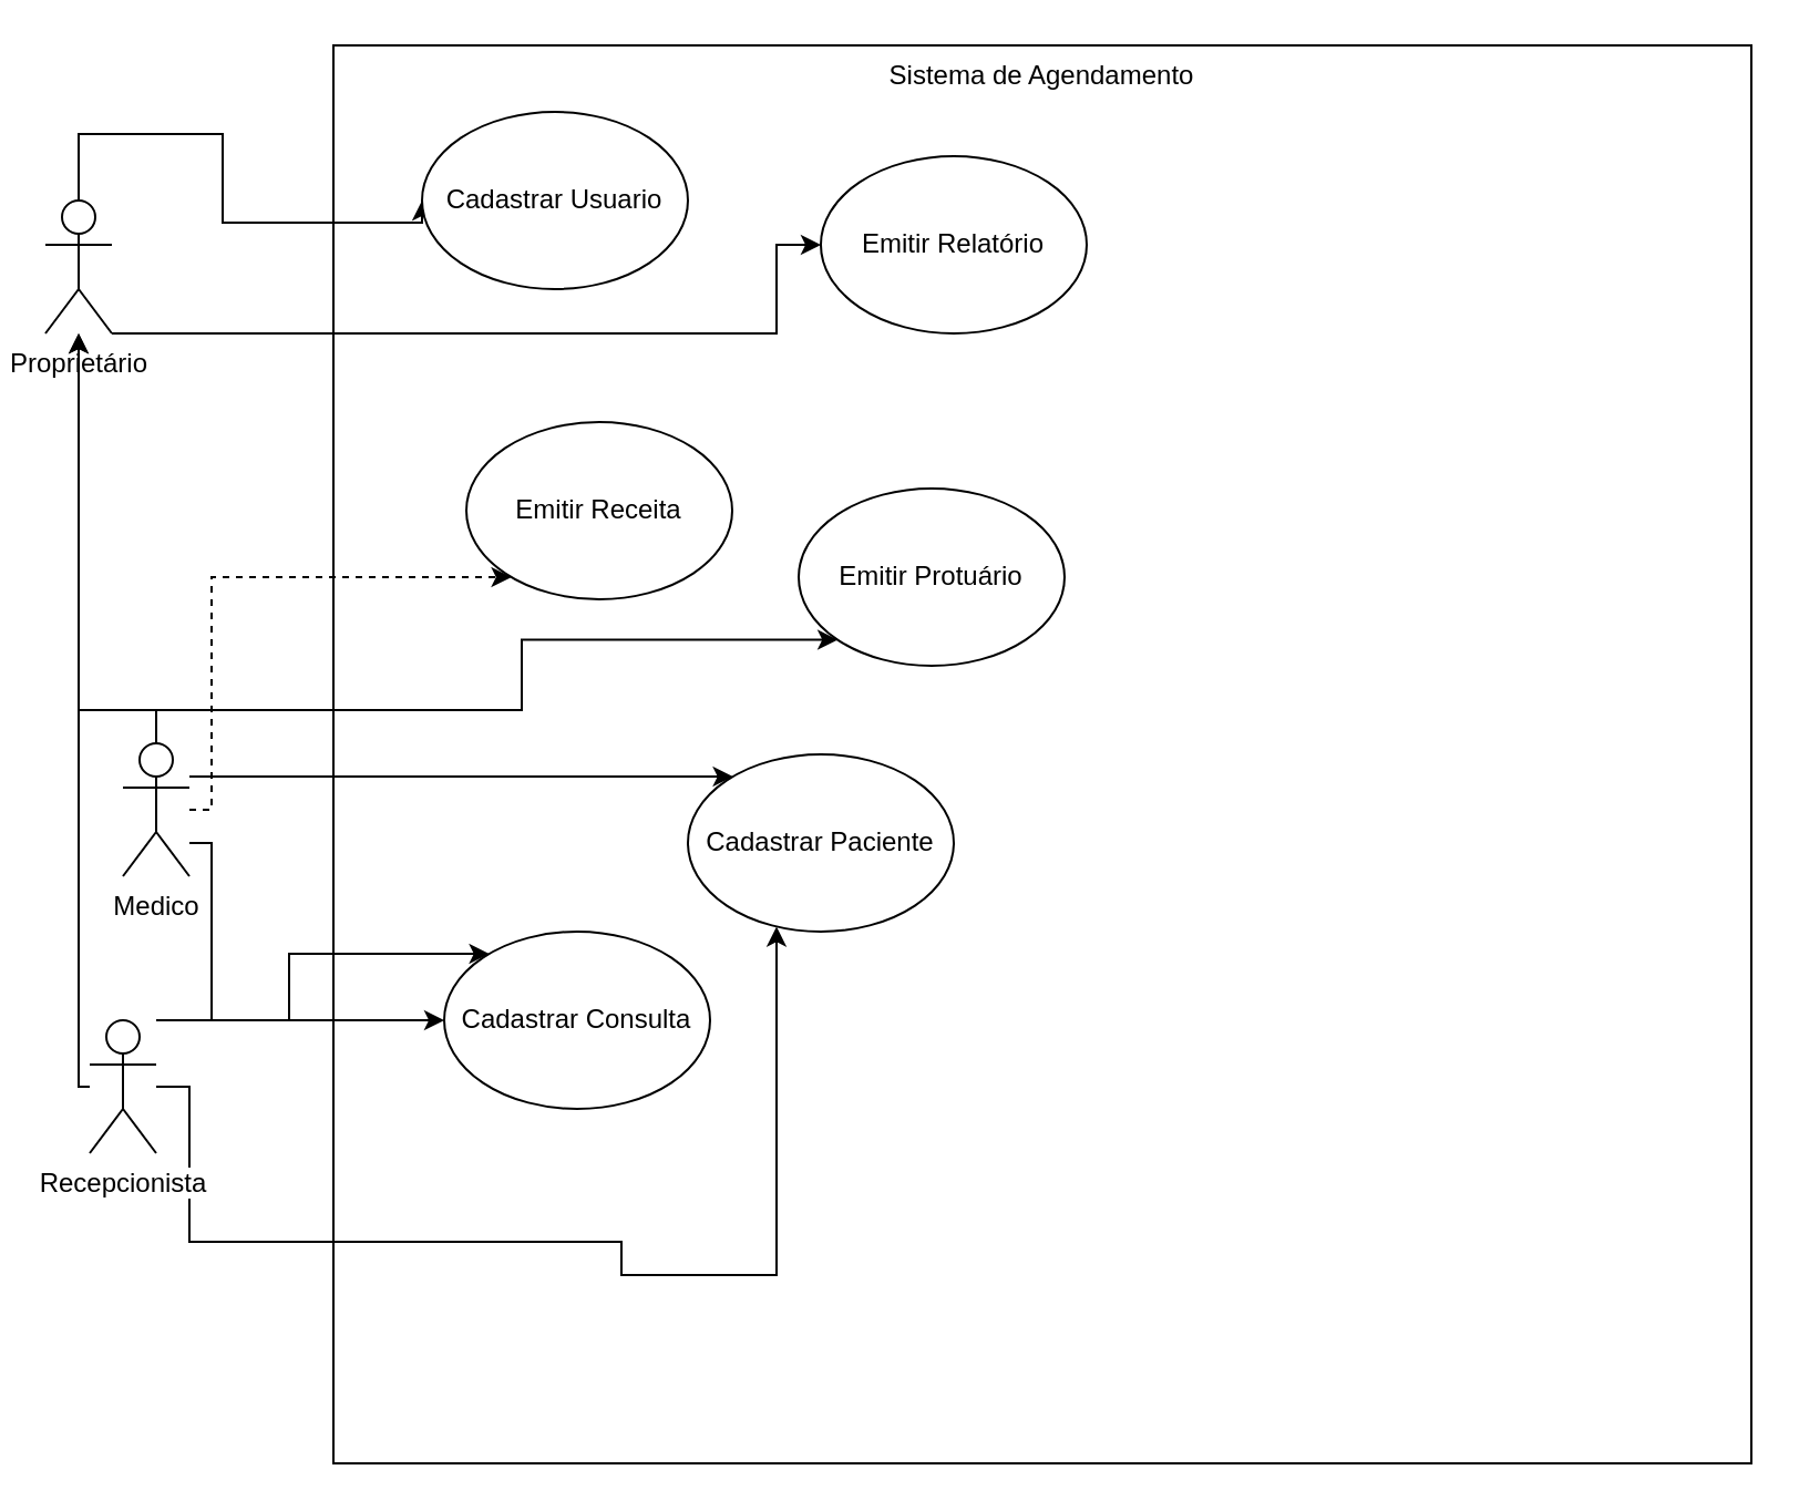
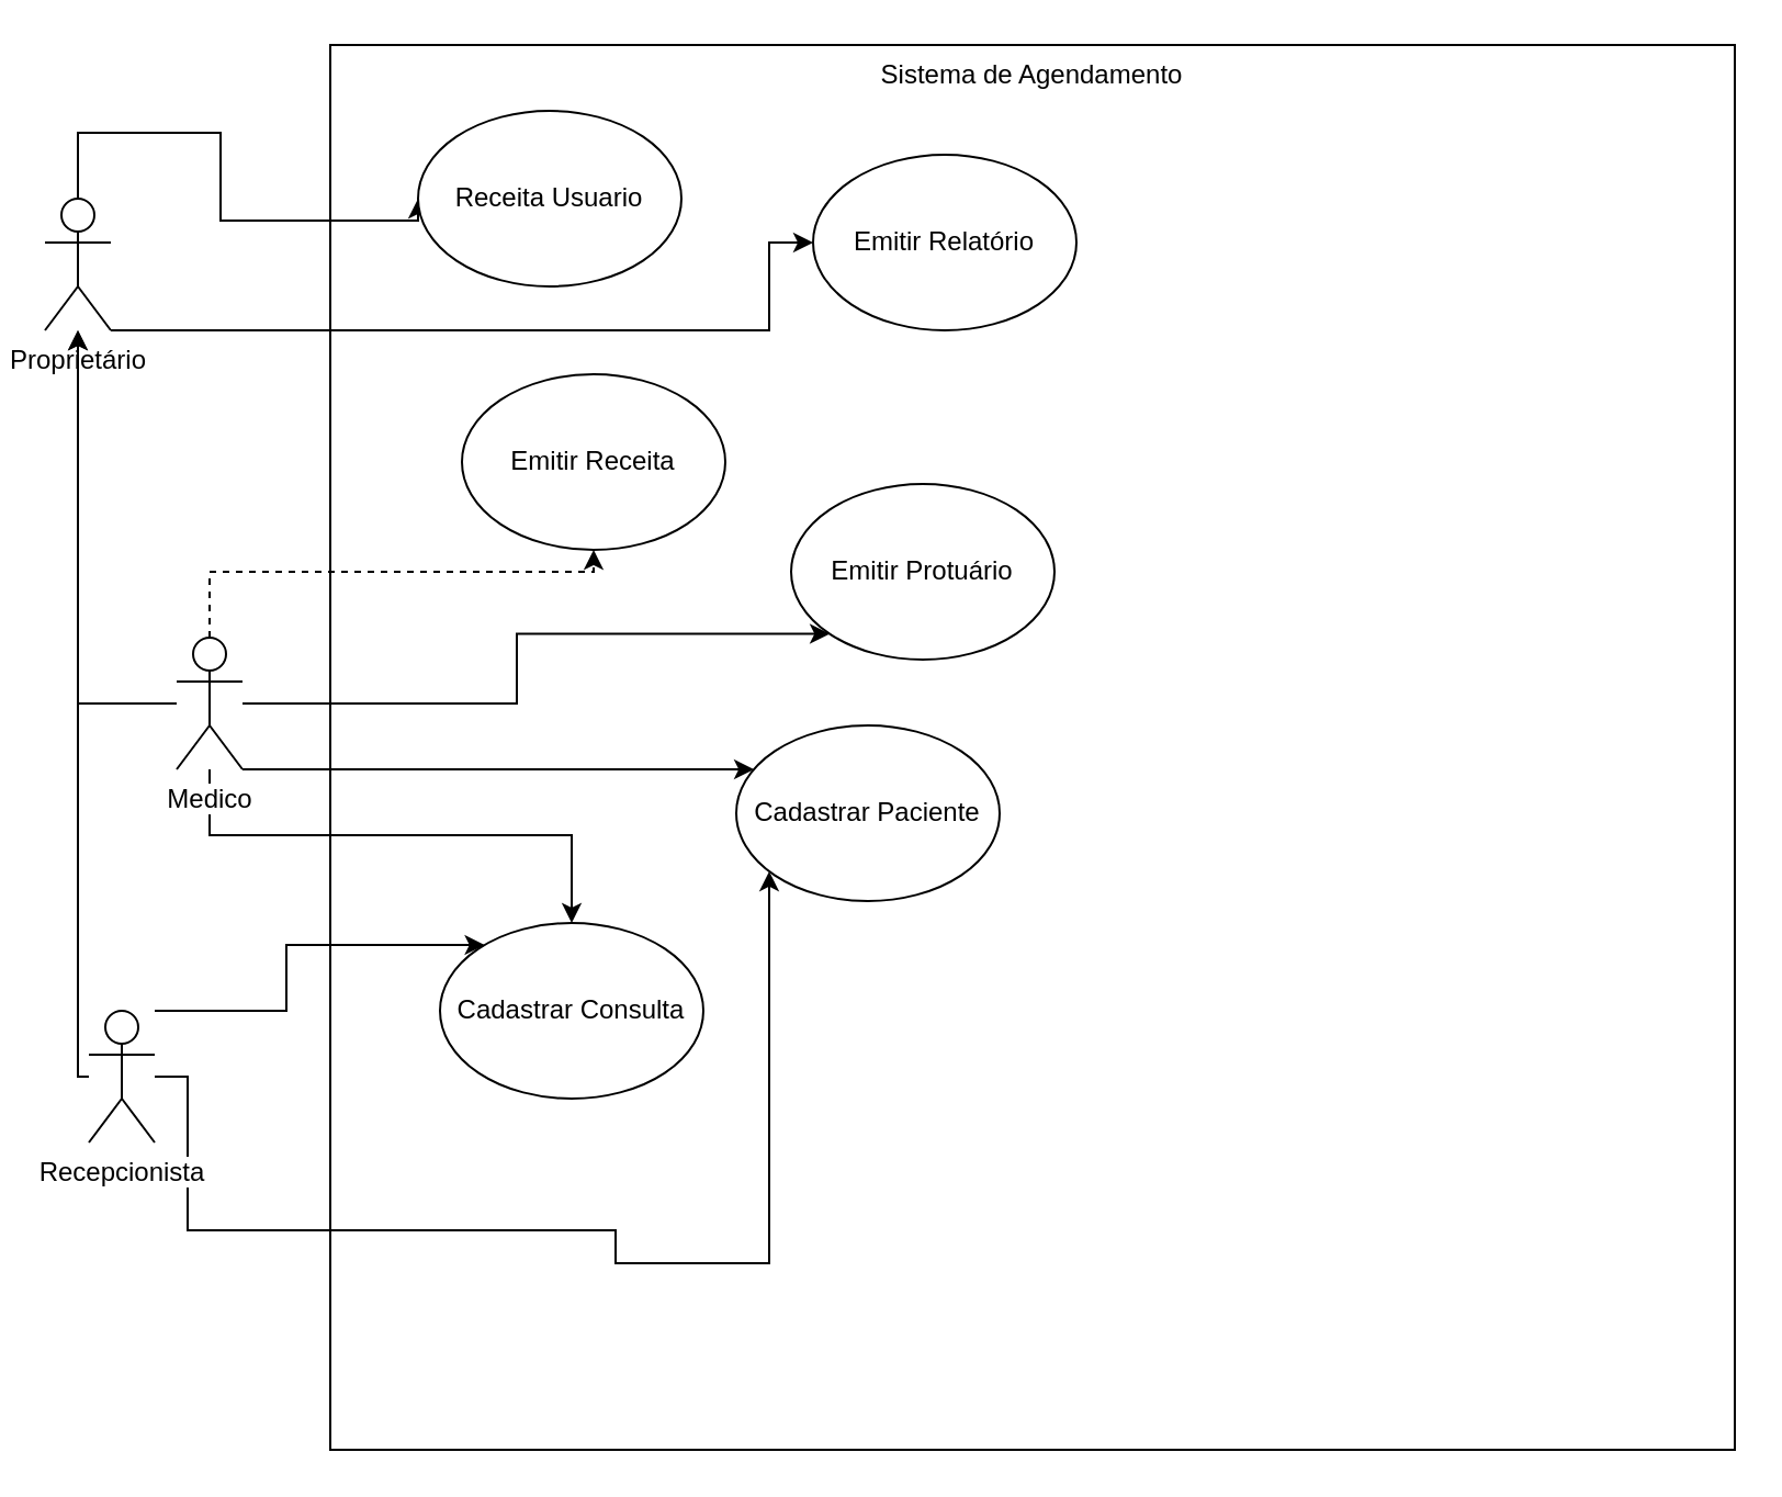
  <mxCell id="0" />
  <mxCell id="1" parent="0" />
  <mxCell id="2" value="Sistema de Agendamento" style="whiteSpace=wrap;html=1;aspect=fixed;verticalAlign=top;" parent="1" vertex="1"><mxGeometry x="150" y="20" width="640" height="640" as="geometry" /></mxCell>
  <mxCell id="3" style="edgeStyle=orthogonalEdgeStyle;rounded=0;orthogonalLoop=1;jettySize=auto;html=1;entryX=0;entryY=0.5;entryDx=0;entryDy=0;" parent="1" source="5" target="6" edge="1"><mxGeometry relative="1" as="geometry"><Array as="points"><mxPoint x="35" y="60" /><mxPoint x="100" y="60" /><mxPoint x="100" y="100" /><mxPoint x="190" y="100" /></Array></mxGeometry></mxCell>
  <mxCell id="4" style="edgeStyle=orthogonalEdgeStyle;rounded=0;orthogonalLoop=1;jettySize=auto;html=1;" parent="1" source="5" target="7" edge="1"><mxGeometry relative="1" as="geometry"><Array as="points"><mxPoint x="350" y="150" /><mxPoint x="350" y="110" /></Array></mxGeometry></mxCell>
  <mxCell id="5" value="Proprietário" style="shape=umlActor;verticalLabelPosition=bottom;labelBackgroundColor=#ffffff;verticalAlign=top;html=1;outlineConnect=0;" parent="1" vertex="1"><mxGeometry x="20" y="90" width="30" height="60" as="geometry" /></mxCell>
- <mxCell id="6" value="Cadastrar Usuario" style="ellipse;whiteSpace=wrap;html=1;" parent="1" vertex="1"><mxGeometry x="190" y="50" width="120" height="80" as="geometry" /></mxCell>
+ <mxCell id="6" value="Receita Usuario" style="ellipse;whiteSpace=wrap;html=1;" parent="1" vertex="1"><mxGeometry x="190" y="50" width="120" height="80" as="geometry" /></mxCell>
  <mxCell id="7" value="Emitir Relatório" style="ellipse;whiteSpace=wrap;html=1;" parent="1" vertex="1"><mxGeometry x="370" y="70" width="120" height="80" as="geometry" /></mxCell>
  <mxCell id="8" style="edgeStyle=orthogonalEdgeStyle;rounded=0;orthogonalLoop=1;jettySize=auto;html=1;" parent="1" source="13" target="5" edge="1"><mxGeometry relative="1" as="geometry"><Array as="points"><mxPoint x="35" y="320" /></Array></mxGeometry></mxCell>
  <mxCell id="9" style="edgeStyle=orthogonalEdgeStyle;rounded=0;orthogonalLoop=1;jettySize=auto;html=1;" parent="1" source="13" target="18" edge="1"><mxGeometry relative="1" as="geometry"><Array as="points"><mxPoint x="95" y="380" /></Array></mxGeometry></mxCell>
  <mxCell id="10" style="edgeStyle=orthogonalEdgeStyle;rounded=0;orthogonalLoop=1;jettySize=auto;html=1;dashed=1;" parent="1" source="13" target="20" edge="1"><mxGeometry relative="1" as="geometry"><Array as="points"><mxPoint x="95" y="260" /></Array></mxGeometry></mxCell>
  <mxCell id="11" style="edgeStyle=orthogonalEdgeStyle;rounded=0;orthogonalLoop=1;jettySize=auto;html=1;entryX=0;entryY=1;entryDx=0;entryDy=0;" parent="1" source="13" target="21" edge="1"><mxGeometry relative="1" as="geometry"><Array as="points"><mxPoint x="235" y="320" /><mxPoint x="235" y="288" /></Array></mxGeometry></mxCell>
  <mxCell id="12" style="edgeStyle=orthogonalEdgeStyle;rounded=0;orthogonalLoop=1;jettySize=auto;html=1;" edge="1" parent="1" source="13" target="19"><mxGeometry relative="1" as="geometry"><Array as="points"><mxPoint x="200" y="350" /><mxPoint x="200" y="350" /></Array></mxGeometry></mxCell>
- <mxCell id="13" value="Medico" style="shape=umlActor;verticalLabelPosition=bottom;labelBackgroundColor=#ffffff;verticalAlign=top;html=1;outlineConnect=0;" parent="1" vertex="1"><mxGeometry x="55" y="335" width="30" height="60" as="geometry" /></mxCell>
+ <mxCell id="13" value="Medico" style="shape=umlActor;verticalLabelPosition=bottom;labelBackgroundColor=#ffffff;verticalAlign=top;html=1;outlineConnect=0;" parent="1" vertex="1"><mxGeometry x="80" y="290" width="30" height="60" as="geometry" /></mxCell>
  <mxCell id="14" style="edgeStyle=orthogonalEdgeStyle;rounded=0;orthogonalLoop=1;jettySize=auto;html=1;" parent="1" source="17" target="5" edge="1"><mxGeometry relative="1" as="geometry"><Array as="points"><mxPoint x="35" y="490" /></Array></mxGeometry></mxCell>
  <mxCell id="15" style="edgeStyle=orthogonalEdgeStyle;rounded=0;orthogonalLoop=1;jettySize=auto;html=1;" parent="1" source="17" target="18" edge="1"><mxGeometry relative="1" as="geometry"><mxPoint x="110" y="410" as="targetPoint" /><Array as="points"><mxPoint x="130" y="460" /><mxPoint x="130" y="430" /></Array></mxGeometry></mxCell>
  <mxCell id="16" style="edgeStyle=orthogonalEdgeStyle;rounded=0;orthogonalLoop=1;jettySize=auto;html=1;" parent="1" source="17" target="19" edge="1"><mxGeometry relative="1" as="geometry"><Array as="points"><mxPoint x="85" y="560" /><mxPoint x="280" y="560" /><mxPoint x="280" y="575" /><mxPoint x="350" y="575" /></Array></mxGeometry></mxCell>
  <mxCell id="17" value="Recepcionista" style="shape=umlActor;verticalLabelPosition=bottom;labelBackgroundColor=#ffffff;verticalAlign=top;html=1;outlineConnect=0;" parent="1" vertex="1"><mxGeometry x="40" y="460" width="30" height="60" as="geometry" /></mxCell>
  <mxCell id="18" value="Cadastrar Consulta" style="ellipse;whiteSpace=wrap;html=1;" parent="1" vertex="1"><mxGeometry x="200" y="420" width="120" height="80" as="geometry" /></mxCell>
- <mxCell id="19" value="Cadastrar Paciente" style="ellipse;whiteSpace=wrap;html=1;" parent="1" vertex="1"><mxGeometry x="310" y="340" width="120" height="80" as="geometry" /></mxCell>
- <mxCell id="20" value="Emitir Receita" style="ellipse;whiteSpace=wrap;html=1;" parent="1" vertex="1"><mxGeometry x="210" y="190" width="120" height="80" as="geometry" /></mxCell>
+ <mxCell id="19" value="Cadastrar Paciente" style="ellipse;whiteSpace=wrap;html=1;" parent="1" vertex="1"><mxGeometry x="335" y="330" width="120" height="80" as="geometry" /></mxCell>
+ <mxCell id="20" value="Emitir Receita" style="ellipse;whiteSpace=wrap;html=1;" parent="1" vertex="1"><mxGeometry x="210" y="170" width="120" height="80" as="geometry" /></mxCell>
  <mxCell id="21" value="Emitir Protuário" style="ellipse;whiteSpace=wrap;html=1;" parent="1" vertex="1"><mxGeometry x="360" y="220" width="120" height="80" as="geometry" /></mxCell>
